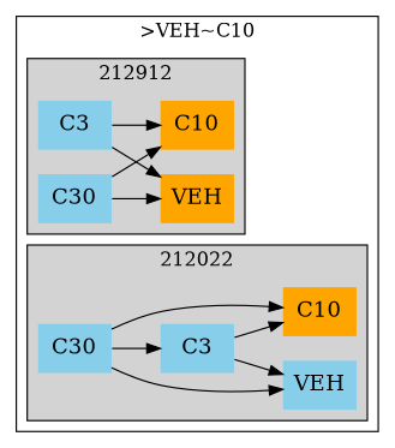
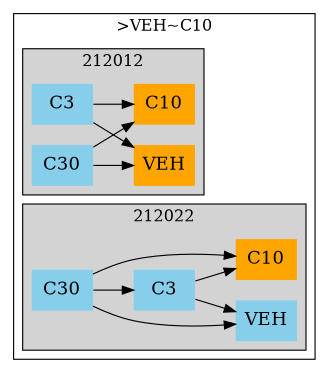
  strict digraph {
    compound=false
    labelloc=t
    rankdir=LR
    node [fontsize=16 shape=plaintext style=filled fillcolor=skyblue]
    n1 [label=VEH fillcolor=orange]
    n2 [label=C3]
    n3 [label=C10 fillcolor=orange]
    n4 [label=C30]
    n5 [label=VEH]
    n6 [label=C3]
    n7 [label=C10 fillcolor=orange]
    n8 [label=C30]
    subgraph cluster_1 {
      label=">VEH~C10"
      subgraph cluster_2 {
-       label=212912
+       label=212012
        style=filled
        n1
        n2
        n3
        n4
      }
      subgraph cluster_3 {
        label=212022
        style=filled
        n5
        n6
        n7
        n8
      }
    }
    n2 -> n1
    n2 -> n3
    n4 -> n1
    n4 -> n3
    n6 -> n5
    n6 -> n7
    n8 -> n5
    n8 -> n6
    n8 -> n7
  }
